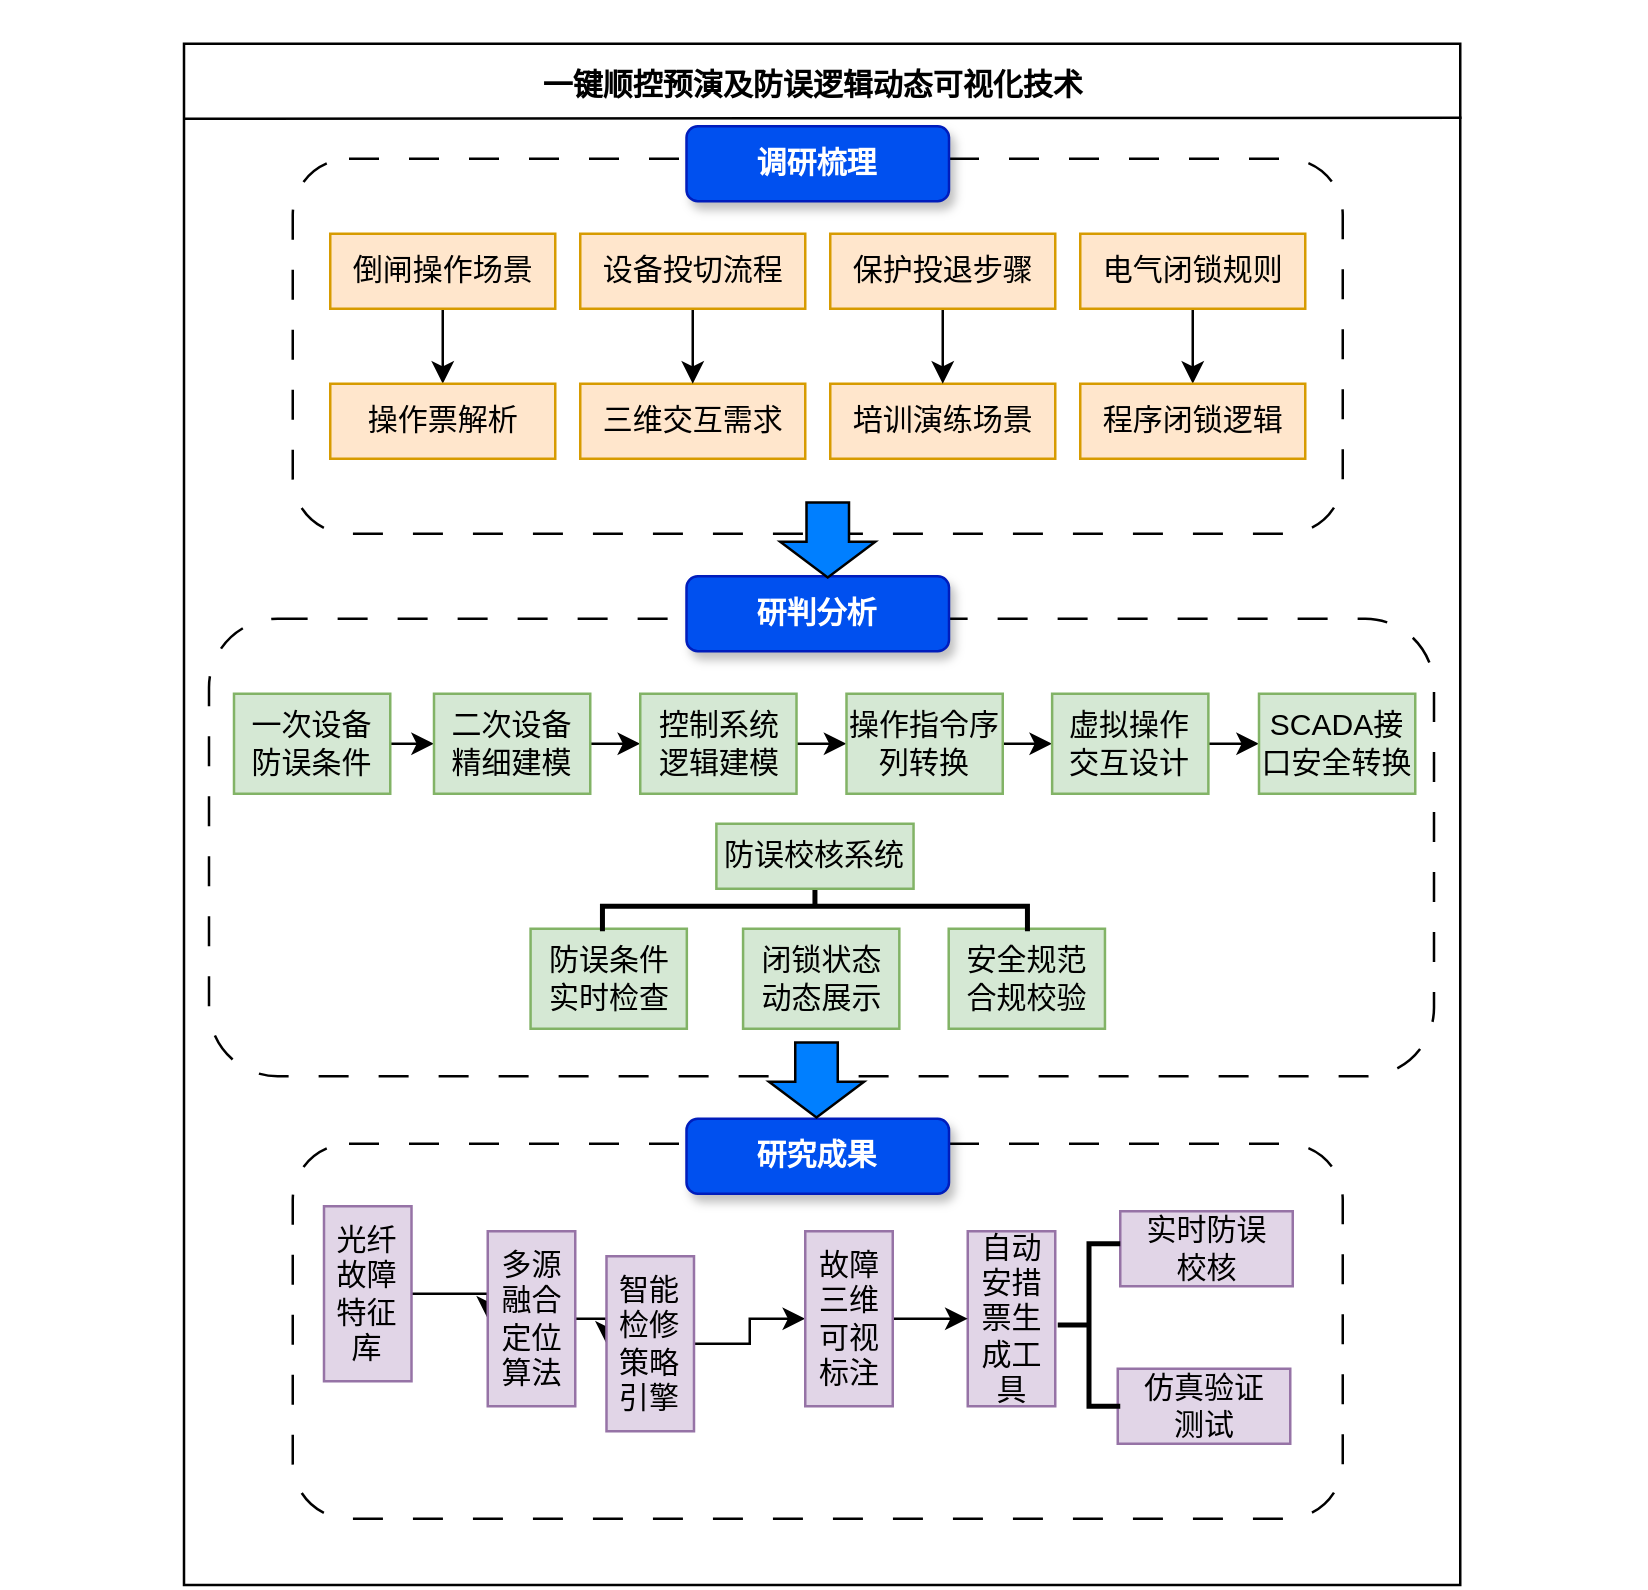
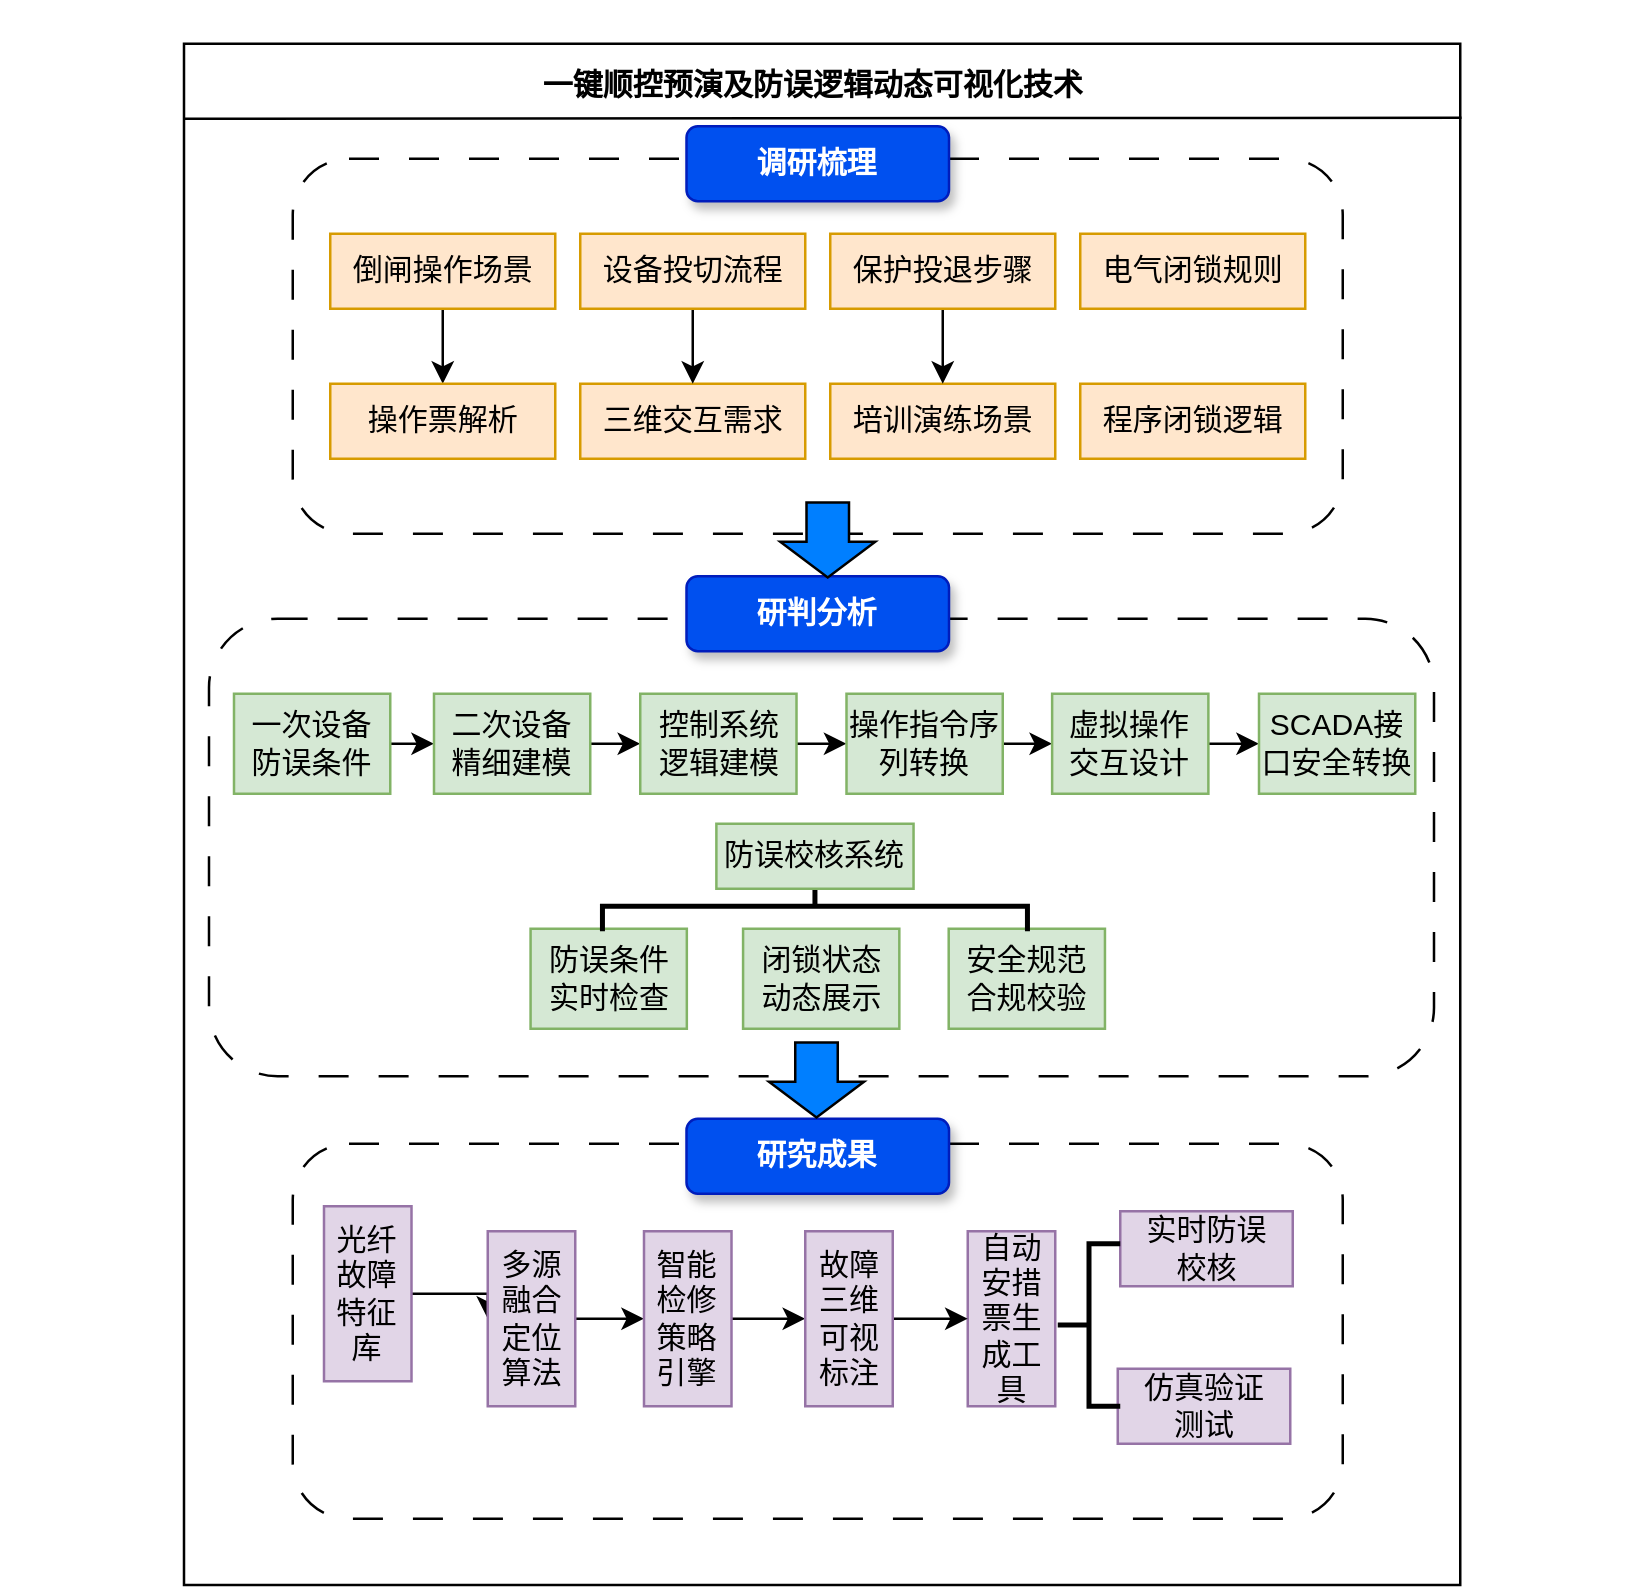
  <mxCell id="0" />
  <mxCell id="1" parent="0" />
  <mxCell id="2" value="" style="rounded=0;whiteSpace=wrap;html=1;rotation=90;glass=0;" parent="1" vertex="1"><mxGeometry x="20" y="70" width="616.5" height="510.5" as="geometry" /></mxCell>
  <mxCell id="3" value="" style="endArrow=none;html=1;rounded=0;entryX=0.048;entryY=-0.001;entryDx=0;entryDy=0;entryPerimeter=0;" parent="1" target="2" edge="1"><mxGeometry width="50" height="50" relative="1" as="geometry"><mxPoint x="73" y="47" as="sourcePoint" /><mxPoint x="513" y="47" as="targetPoint" /></mxGeometry></mxCell>
  <mxCell id="4" value="&lt;b&gt;一键顺控预演及防误逻辑动态可视化技术&lt;/b&gt;" style="text;whiteSpace=wrap;html=1;" parent="1" vertex="1"><mxGeometry x="214.5" y="20" width="224" height="30" as="geometry" /></mxCell>
  <mxCell id="5" value="" style="rounded=1;whiteSpace=wrap;html=1;dashed=1;dashPattern=12 12;" parent="1" vertex="1"><mxGeometry x="116.5" y="63" width="420" height="150" as="geometry" /></mxCell>
  <mxCell id="6" value="&lt;b&gt;调研梳理&lt;/b&gt;" style="whiteSpace=wrap;html=1;rounded=1;glass=0;fillColor=#0050ef;fontColor=#ffffff;strokeColor=#001DBC;shadow=1;gradientColor=none;" parent="1" vertex="1"><mxGeometry x="274" y="50" width="105" height="30" as="geometry" /></mxCell>
  <mxCell id="7" style="edgeStyle=orthogonalEdgeStyle;rounded=0;orthogonalLoop=1;jettySize=auto;html=1;exitX=0.5;exitY=1;exitDx=0;exitDy=0;entryX=0.5;entryY=0;entryDx=0;entryDy=0;" parent="1" source="8" target="11" edge="1"><mxGeometry relative="1" as="geometry" /></mxCell>
  <mxCell id="8" value="倒闸操作场景" style="rounded=0;whiteSpace=wrap;html=1;fillColor=#ffe6cc;strokeColor=#d79b00;" parent="1" vertex="1"><mxGeometry x="131.5" y="93" width="90" height="30" as="geometry" /></mxCell>
  <mxCell id="9" value="培训演练场景" style="rounded=0;whiteSpace=wrap;html=1;fillColor=#ffe6cc;strokeColor=#d79b00;" parent="1" vertex="1"><mxGeometry x="331.5" y="153" width="90" height="30" as="geometry" /></mxCell>
  <mxCell id="10" value="三维交互需求" style="rounded=0;whiteSpace=wrap;html=1;fillColor=#ffe6cc;strokeColor=#d79b00;" parent="1" vertex="1"><mxGeometry x="231.5" y="153" width="90" height="30" as="geometry" /></mxCell>
  <mxCell id="11" value="操作票解析" style="rounded=0;whiteSpace=wrap;html=1;fillColor=#ffe6cc;strokeColor=#d79b00;" parent="1" vertex="1"><mxGeometry x="131.5" y="153" width="90" height="30" as="geometry" /></mxCell>
  <mxCell id="12" style="edgeStyle=orthogonalEdgeStyle;rounded=0;orthogonalLoop=1;jettySize=auto;html=1;exitX=0.5;exitY=1;exitDx=0;exitDy=0;entryX=0.5;entryY=0;entryDx=0;entryDy=0;" parent="1" source="13" target="10" edge="1"><mxGeometry relative="1" as="geometry" /></mxCell>
  <mxCell id="13" value="设备投切流程" style="rounded=0;whiteSpace=wrap;html=1;fillColor=#ffe6cc;strokeColor=#d79b00;" parent="1" vertex="1"><mxGeometry x="231.5" y="93" width="90" height="30" as="geometry" /></mxCell>
  <mxCell id="14" style="edgeStyle=orthogonalEdgeStyle;rounded=0;orthogonalLoop=1;jettySize=auto;html=1;exitX=0.5;exitY=1;exitDx=0;exitDy=0;entryX=0.5;entryY=0;entryDx=0;entryDy=0;" parent="1" source="15" target="9" edge="1"><mxGeometry relative="1" as="geometry" /></mxCell>
  <mxCell id="15" value="保护投退步骤" style="rounded=0;whiteSpace=wrap;html=1;fillColor=#ffe6cc;strokeColor=#d79b00;" parent="1" vertex="1"><mxGeometry x="331.5" y="93" width="90" height="30" as="geometry" /></mxCell>
- <mxCell id="16" style="edgeStyle=orthogonalEdgeStyle;rounded=0;orthogonalLoop=1;jettySize=auto;html=1;exitX=0.5;exitY=1;exitDx=0;exitDy=0;entryX=0.5;entryY=0;entryDx=0;entryDy=0;" parent="1" source="17" target="18" edge="1"><mxGeometry relative="1" as="geometry" /></mxCell>
  <mxCell id="17" value="电气闭锁规则" style="rounded=0;whiteSpace=wrap;html=1;fillColor=#ffe6cc;strokeColor=#d79b00;" parent="1" vertex="1"><mxGeometry x="431.5" y="93" width="90" height="30" as="geometry" /></mxCell>
  <mxCell id="18" value="程序闭锁逻辑" style="rounded=0;whiteSpace=wrap;html=1;fillColor=#ffe6cc;strokeColor=#d79b00;" parent="1" vertex="1"><mxGeometry x="431.5" y="153" width="90" height="30" as="geometry" /></mxCell>
  <mxCell id="19" value="" style="rounded=1;whiteSpace=wrap;html=1;dashed=1;dashPattern=12 12;" parent="1" vertex="1"><mxGeometry x="83" y="247" width="490" height="183" as="geometry" /></mxCell>
  <mxCell id="20" value="&lt;b&gt;研判分析&lt;/b&gt;" style="whiteSpace=wrap;html=1;rounded=1;glass=0;fillColor=#0050ef;fontColor=#ffffff;strokeColor=#001DBC;shadow=1;gradientColor=none;" parent="1" vertex="1"><mxGeometry x="274" y="230" width="105" height="30" as="geometry" /></mxCell>
  <mxCell id="21" style="edgeStyle=orthogonalEdgeStyle;rounded=0;orthogonalLoop=1;jettySize=auto;html=1;exitX=1;exitY=0.5;exitDx=0;exitDy=0;entryX=0;entryY=0.5;entryDx=0;entryDy=0;" parent="1" source="22" target="24" edge="1"><mxGeometry relative="1" as="geometry" /></mxCell>
  <mxCell id="22" value="&lt;div&gt;一次设备&lt;/div&gt;&lt;div&gt;防误条件&lt;/div&gt;" style="rounded=0;whiteSpace=wrap;html=1;fillColor=#d5e8d4;strokeColor=#82b366;" parent="1" vertex="1"><mxGeometry x="93" y="277" width="62.5" height="40" as="geometry" /></mxCell>
  <mxCell id="23" style="edgeStyle=orthogonalEdgeStyle;rounded=0;orthogonalLoop=1;jettySize=auto;html=1;exitX=1;exitY=0.5;exitDx=0;exitDy=0;entryX=0;entryY=0.5;entryDx=0;entryDy=0;" parent="1" source="24" target="26" edge="1"><mxGeometry relative="1" as="geometry" /></mxCell>
  <mxCell id="24" value="&lt;div&gt;二次设备&lt;/div&gt;&lt;div&gt;精细建模&lt;/div&gt;" style="rounded=0;whiteSpace=wrap;html=1;fillColor=#d5e8d4;strokeColor=#82b366;" parent="1" vertex="1"><mxGeometry x="173" y="277" width="62.5" height="40" as="geometry" /></mxCell>
  <mxCell id="25" style="edgeStyle=orthogonalEdgeStyle;rounded=0;orthogonalLoop=1;jettySize=auto;html=1;exitX=1;exitY=0.5;exitDx=0;exitDy=0;entryX=0;entryY=0.5;entryDx=0;entryDy=0;" parent="1" source="26" target="28" edge="1"><mxGeometry relative="1" as="geometry" /></mxCell>
  <mxCell id="26" value="&lt;div&gt;控制系统&lt;/div&gt;&lt;div&gt;逻辑建模&lt;/div&gt;" style="rounded=0;whiteSpace=wrap;html=1;fillColor=#d5e8d4;strokeColor=#82b366;" parent="1" vertex="1"><mxGeometry x="255.5" y="277" width="62.5" height="40" as="geometry" /></mxCell>
  <mxCell id="27" style="edgeStyle=orthogonalEdgeStyle;rounded=0;orthogonalLoop=1;jettySize=auto;html=1;exitX=1;exitY=0.5;exitDx=0;exitDy=0;entryX=0;entryY=0.5;entryDx=0;entryDy=0;" parent="1" source="28" target="30" edge="1"><mxGeometry relative="1" as="geometry" /></mxCell>
  <mxCell id="28" value="操作指令序列转换" style="rounded=0;whiteSpace=wrap;html=1;fillColor=#d5e8d4;strokeColor=#82b366;" parent="1" vertex="1"><mxGeometry x="338" y="277" width="62.5" height="40" as="geometry" /></mxCell>
  <mxCell id="29" style="edgeStyle=orthogonalEdgeStyle;rounded=0;orthogonalLoop=1;jettySize=auto;html=1;exitX=1;exitY=0.5;exitDx=0;exitDy=0;entryX=0;entryY=0.5;entryDx=0;entryDy=0;" parent="1" source="30" target="50" edge="1"><mxGeometry relative="1" as="geometry" /></mxCell>
  <mxCell id="30" value="&lt;div&gt;虚拟操作&lt;/div&gt;&lt;div&gt;交互设计&lt;/div&gt;" style="rounded=0;whiteSpace=wrap;html=1;fillColor=#d5e8d4;strokeColor=#82b366;" parent="1" vertex="1"><mxGeometry x="420.25" y="277" width="62.5" height="40" as="geometry" /></mxCell>
  <mxCell id="31" value="&lt;div&gt;防误条件&lt;/div&gt;&lt;div&gt;实时检查&lt;/div&gt;" style="rounded=0;whiteSpace=wrap;html=1;fillColor=#d5e8d4;strokeColor=#82b366;" parent="1" vertex="1"><mxGeometry x="211.63" y="371" width="62.5" height="40" as="geometry" /></mxCell>
  <mxCell id="32" value="&lt;div&gt;闭锁状态&lt;/div&gt;&lt;div&gt;动态展示&lt;/div&gt;" style="rounded=0;whiteSpace=wrap;html=1;fillColor=#d5e8d4;strokeColor=#82b366;" parent="1" vertex="1"><mxGeometry x="296.63" y="371" width="62.5" height="40" as="geometry" /></mxCell>
  <mxCell id="33" value="&lt;div&gt;安全规范&lt;/div&gt;&lt;div&gt;合规校验&lt;/div&gt;" style="rounded=0;whiteSpace=wrap;html=1;fillColor=#d5e8d4;strokeColor=#82b366;" parent="1" vertex="1"><mxGeometry x="378.88" y="371" width="62.5" height="40" as="geometry" /></mxCell>
  <mxCell id="34" value="" style="strokeWidth=2;html=1;shape=mxgraph.flowchart.annotation_2;align=left;labelPosition=right;pointerEvents=1;rotation=90;" parent="1" vertex="1"><mxGeometry x="315.38" y="277" width="20" height="170" as="geometry" /></mxCell>
  <mxCell id="35" value="&lt;div&gt;防误校核系统&lt;/div&gt;" style="rounded=0;whiteSpace=wrap;html=1;fillColor=#d5e8d4;strokeColor=#82b366;" parent="1" vertex="1"><mxGeometry x="285.95" y="329" width="78.87" height="26" as="geometry" /></mxCell>
  <mxCell id="36" value="" style="rounded=1;whiteSpace=wrap;html=1;dashed=1;dashPattern=12 12;" parent="1" vertex="1"><mxGeometry x="116.5" y="457" width="420" height="150" as="geometry" /></mxCell>
  <mxCell id="37" value="&lt;b&gt;研究成果&lt;/b&gt;" style="whiteSpace=wrap;html=1;rounded=1;glass=0;fillColor=#0050ef;fontColor=#ffffff;strokeColor=#001DBC;shadow=1;gradientColor=none;" parent="1" vertex="1"><mxGeometry x="274" y="447" width="105" height="30" as="geometry" /></mxCell>
  <mxCell id="38" style="edgeStyle=orthogonalEdgeStyle;rounded=0;orthogonalLoop=1;jettySize=auto;html=1;exitX=1;exitY=0.5;exitDx=0;exitDy=0;entryX=0;entryY=0.5;entryDx=0;entryDy=0;" parent="1" source="39" target="41" edge="1"><mxGeometry relative="1" as="geometry" /></mxCell>
  <mxCell id="39" value="&lt;div&gt;光纤故障&lt;/div&gt;&lt;div&gt;特征库&lt;/div&gt;" style="rounded=0;whiteSpace=wrap;html=1;fillColor=#e1d5e7;strokeColor=#9673a6;" parent="1" vertex="1"><mxGeometry x="129" y="482" width="35" height="70" as="geometry" /></mxCell>
  <mxCell id="40" style="edgeStyle=orthogonalEdgeStyle;rounded=0;orthogonalLoop=1;jettySize=auto;html=1;exitX=1;exitY=0.5;exitDx=0;exitDy=0;entryX=0;entryY=0.5;entryDx=0;entryDy=0;" parent="1" source="41" target="43" edge="1"><mxGeometry relative="1" as="geometry" /></mxCell>
  <mxCell id="41" value="多源融合定位算法" style="rounded=0;whiteSpace=wrap;html=1;fillColor=#e1d5e7;strokeColor=#9673a6;" parent="1" vertex="1"><mxGeometry x="194.5" y="492" width="35" height="70" as="geometry" /></mxCell>
  <mxCell id="42" style="edgeStyle=orthogonalEdgeStyle;rounded=0;orthogonalLoop=1;jettySize=auto;html=1;exitX=1;exitY=0.5;exitDx=0;exitDy=0;entryX=0;entryY=0.5;entryDx=0;entryDy=0;" parent="1" source="43" target="46" edge="1"><mxGeometry relative="1" as="geometry" /></mxCell>
- <mxCell id="43" value="智能检修策略引擎" style="rounded=0;whiteSpace=wrap;html=1;fillColor=#e1d5e7;strokeColor=#9673a6;" parent="1" vertex="1"><mxGeometry x="242" y="502" width="35" height="70" as="geometry" /></mxCell>
+ <mxCell id="43" value="智能检修策略引擎" style="rounded=0;whiteSpace=wrap;html=1;fillColor=#e1d5e7;strokeColor=#9673a6;" parent="1" vertex="1"><mxGeometry x="257" y="492" width="35" height="70" as="geometry" /></mxCell>
  <mxCell id="44" value="自动安措票生成工具" style="rounded=0;whiteSpace=wrap;html=1;fillColor=#e1d5e7;strokeColor=#9673a6;" parent="1" vertex="1"><mxGeometry x="386.5" y="492" width="35" height="70" as="geometry" /></mxCell>
  <mxCell id="45" style="edgeStyle=orthogonalEdgeStyle;rounded=0;orthogonalLoop=1;jettySize=auto;html=1;exitX=1;exitY=0.5;exitDx=0;exitDy=0;entryX=0;entryY=0.5;entryDx=0;entryDy=0;" parent="1" source="46" target="44" edge="1"><mxGeometry relative="1" as="geometry" /></mxCell>
  <mxCell id="46" value="故障三维可视标注" style="rounded=0;whiteSpace=wrap;html=1;fillColor=#e1d5e7;strokeColor=#9673a6;" parent="1" vertex="1"><mxGeometry x="321.5" y="492" width="35" height="70" as="geometry" /></mxCell>
  <mxCell id="47" value="&lt;div&gt;实时防误&lt;/div&gt;&lt;div&gt;校核&lt;/div&gt;" style="rounded=0;whiteSpace=wrap;html=1;fillColor=#e1d5e7;strokeColor=#9673a6;" parent="1" vertex="1"><mxGeometry x="447.5" y="484" width="69" height="30" as="geometry" /></mxCell>
  <mxCell id="48" value="&lt;div&gt;仿真验证&lt;/div&gt;&lt;div&gt;测试&lt;/div&gt;" style="rounded=0;whiteSpace=wrap;html=1;fillColor=#e1d5e7;strokeColor=#9673a6;" parent="1" vertex="1"><mxGeometry x="446.5" y="547" width="69" height="30" as="geometry" /></mxCell>
  <mxCell id="49" value="" style="strokeWidth=2;html=1;shape=mxgraph.flowchart.annotation_2;align=left;labelPosition=right;pointerEvents=1;rotation=0;" parent="1" vertex="1"><mxGeometry x="422.5" y="497" width="25" height="65" as="geometry" /></mxCell>
  <mxCell id="50" value="SCADA接口安全转换" style="rounded=0;whiteSpace=wrap;html=1;fillColor=#d5e8d4;strokeColor=#82b366;" parent="1" vertex="1"><mxGeometry x="503" y="277" width="62.5" height="40" as="geometry" /></mxCell>
  <mxCell id="51" value="" style="shape=flexArrow;endArrow=classic;html=1;rounded=0;fillColor=#007FFF;fillStyle=solid;width=17;endSize=4.44;" edge="1" parent="1"><mxGeometry width="50" height="50" relative="1" as="geometry"><mxPoint x="330.5" y="200" as="sourcePoint" /><mxPoint x="330.5" y="231" as="targetPoint" /></mxGeometry></mxCell>
  <mxCell id="52" value="" style="shape=flexArrow;endArrow=classic;html=1;rounded=0;fillColor=#007FFF;fillStyle=solid;width=17;endSize=4.44;" edge="1" parent="1"><mxGeometry width="50" height="50" relative="1" as="geometry"><mxPoint x="326" y="416" as="sourcePoint" /><mxPoint x="326" y="447" as="targetPoint" /></mxGeometry></mxCell>
